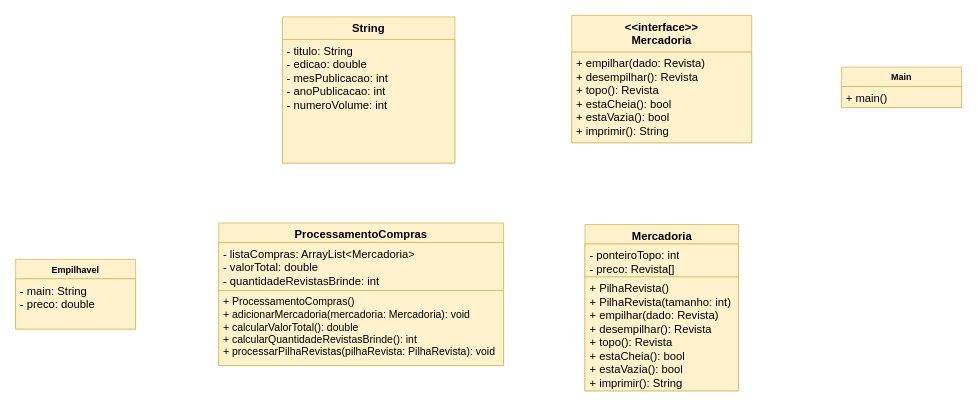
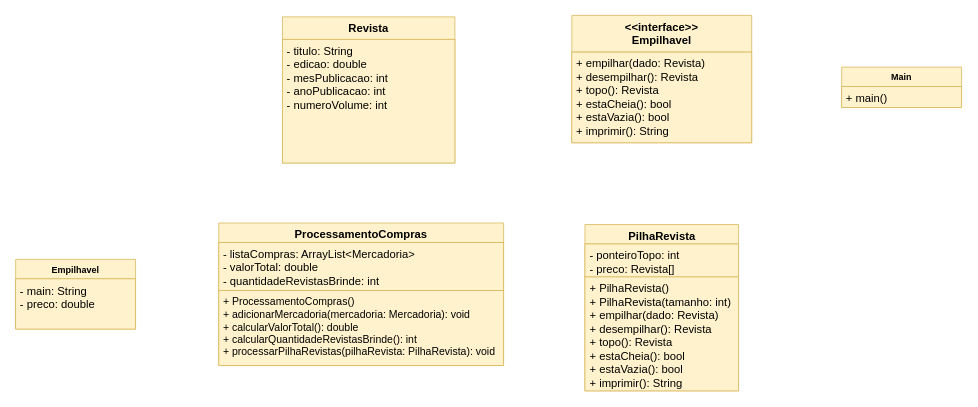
  <mxCell id="0" />
  <mxCell id="1" parent="0" />
- <mxCell id="2" value="&lt;font style=&quot;font-size: 15px;&quot;&gt;&amp;lt;&amp;lt;interface&amp;gt;&amp;gt;&lt;/font&gt;&lt;div style=&quot;font-size: 15px;&quot;&gt;&lt;font style=&quot;font-size: 15px;&quot;&gt;Mercadoria&lt;/font&gt;&lt;/div&gt;" style="swimlane;fontStyle=1;align=center;verticalAlign=top;childLayout=stackLayout;horizontal=1;startSize=49;horizontalStack=0;resizeParent=1;resizeParentMax=0;resizeLast=0;collapsible=1;marginBottom=0;whiteSpace=wrap;html=1;fillColor=#fff2cc;strokeColor=#d6b656;" vertex="1" parent="1"><mxGeometry x="762" y="20" width="240" height="170" as="geometry"><mxRectangle x="170" y="270" width="110" height="30" as="alternateBounds" /></mxGeometry></mxCell>
+ <mxCell id="2" value="&lt;font style=&quot;font-size: 15px;&quot;&gt;&amp;lt;&amp;lt;interface&amp;gt;&amp;gt;&lt;/font&gt;&lt;div style=&quot;font-size: 15px;&quot;&gt;&lt;font style=&quot;font-size: 15px;&quot;&gt;Empilhavel&lt;/font&gt;&lt;/div&gt;" style="swimlane;fontStyle=1;align=center;verticalAlign=top;childLayout=stackLayout;horizontal=1;startSize=49;horizontalStack=0;resizeParent=1;resizeParentMax=0;resizeLast=0;collapsible=1;marginBottom=0;whiteSpace=wrap;html=1;fillColor=#fff2cc;strokeColor=#d6b656;" vertex="1" parent="1"><mxGeometry x="762" y="20" width="240" height="170" as="geometry"><mxRectangle x="170" y="270" width="110" height="30" as="alternateBounds" /></mxGeometry></mxCell>
  <mxCell id="3" value="" style="line;strokeWidth=1;fillColor=none;align=left;verticalAlign=middle;spacingTop=-1;spacingLeft=3;spacingRight=3;rotatable=0;labelPosition=right;points=[];portConstraint=eastwest;strokeColor=inherit;" vertex="1" parent="2"><mxGeometry y="49" width="240" as="geometry" /></mxCell>
  <mxCell id="4" value="&lt;font style=&quot;font-size: 15px;&quot;&gt;+ empilhar(dado: Revista)&lt;/font&gt;&lt;div style=&quot;font-size: 15px;&quot;&gt;&lt;font style=&quot;font-size: 15px;&quot;&gt;+ desempilhar(): Revista&lt;/font&gt;&lt;/div&gt;&lt;div style=&quot;font-size: 15px;&quot;&gt;&lt;font style=&quot;font-size: 15px;&quot;&gt;+ topo(): Revista&lt;/font&gt;&lt;/div&gt;&lt;div style=&quot;font-size: 15px;&quot;&gt;&lt;font style=&quot;font-size: 15px;&quot;&gt;+ estaCheia(): bool&lt;/font&gt;&lt;/div&gt;&lt;div style=&quot;font-size: 15px;&quot;&gt;&lt;font style=&quot;font-size: 15px;&quot;&gt;+ estaVazia(): bool&lt;/font&gt;&lt;/div&gt;&lt;div style=&quot;font-size: 15px;&quot;&gt;&lt;font style=&quot;font-size: 15px;&quot;&gt;+ imprimir(): String&lt;/font&gt;&lt;/div&gt;" style="text;strokeColor=#d6b656;fillColor=#fff2cc;align=left;verticalAlign=top;spacingLeft=4;spacingRight=4;overflow=hidden;rotatable=0;points=[[0,0.5],[1,0.5]];portConstraint=eastwest;whiteSpace=wrap;html=1;" vertex="1" parent="2"><mxGeometry y="49" width="240" height="121" as="geometry" /></mxCell>
- <mxCell id="5" value="&lt;font style=&quot;font-size: 15px;&quot;&gt;String&lt;/font&gt;" style="swimlane;fontStyle=1;align=center;verticalAlign=top;childLayout=stackLayout;horizontal=1;startSize=30;horizontalStack=0;resizeParent=1;resizeParentMax=0;resizeLast=0;collapsible=1;marginBottom=0;whiteSpace=wrap;html=1;fillColor=#fff2cc;strokeColor=#d6b656;" vertex="1" parent="1"><mxGeometry x="376" y="22" width="230" height="195" as="geometry"><mxRectangle x="170" y="270" width="110" height="30" as="alternateBounds" /></mxGeometry></mxCell>
+ <mxCell id="5" value="&lt;font style=&quot;font-size: 15px;&quot;&gt;Revista&lt;/font&gt;" style="swimlane;fontStyle=1;align=center;verticalAlign=top;childLayout=stackLayout;horizontal=1;startSize=30;horizontalStack=0;resizeParent=1;resizeParentMax=0;resizeLast=0;collapsible=1;marginBottom=0;whiteSpace=wrap;html=1;fillColor=#fff2cc;strokeColor=#d6b656;" vertex="1" parent="1"><mxGeometry x="376" y="22" width="230" height="195" as="geometry"><mxRectangle x="170" y="270" width="110" height="30" as="alternateBounds" /></mxGeometry></mxCell>
  <mxCell id="6" value="" style="line;strokeWidth=1;fillColor=none;align=left;verticalAlign=middle;spacingTop=-1;spacingLeft=3;spacingRight=3;rotatable=0;labelPosition=right;points=[];portConstraint=eastwest;strokeColor=inherit;" vertex="1" parent="5"><mxGeometry y="30" width="230" as="geometry" /></mxCell>
  <mxCell id="7" value="&lt;span style=&quot;font-size: 15px;&quot;&gt;- titulo: String&lt;/span&gt;&lt;div&gt;&lt;span style=&quot;font-size: 15px;&quot;&gt;- edicao: double&lt;/span&gt;&lt;/div&gt;&lt;div&gt;&lt;span style=&quot;font-size: 15px;&quot;&gt;- mesPublicacao: int&lt;/span&gt;&lt;/div&gt;&lt;div&gt;&lt;span style=&quot;font-size: 15px;&quot;&gt;- anoPublicacao: int&lt;/span&gt;&lt;/div&gt;&lt;div&gt;&lt;span style=&quot;font-size: 15px;&quot;&gt;- numeroVolume: int&lt;/span&gt;&lt;/div&gt;&lt;div&gt;&lt;span style=&quot;font-size: 15px;&quot;&gt;&lt;br&gt;&lt;/span&gt;&lt;/div&gt;" style="text;strokeColor=#d6b656;fillColor=#fff2cc;align=left;verticalAlign=top;spacingLeft=4;spacingRight=4;overflow=hidden;rotatable=0;points=[[0,0.5],[1,0.5]];portConstraint=eastwest;whiteSpace=wrap;html=1;" vertex="1" parent="5"><mxGeometry y="30" width="230" height="165" as="geometry" /></mxCell>
  <mxCell id="8" value="Main" style="swimlane;fontStyle=1;align=center;verticalAlign=top;childLayout=stackLayout;horizontal=1;startSize=26;horizontalStack=0;resizeParent=1;resizeParentMax=0;resizeLast=0;collapsible=1;marginBottom=0;whiteSpace=wrap;html=1;fillColor=#fff2cc;strokeColor=#d6b656;" vertex="1" parent="1"><mxGeometry x="1122" y="89" width="160" height="54" as="geometry" /></mxCell>
  <mxCell id="9" value="&lt;font style=&quot;font-size: 15px;&quot;&gt;+ main()&lt;/font&gt;" style="text;strokeColor=#d6b656;fillColor=#fff2cc;align=left;verticalAlign=top;spacingLeft=4;spacingRight=4;overflow=hidden;rotatable=0;points=[[0,0.5],[1,0.5]];portConstraint=eastwest;whiteSpace=wrap;html=1;" vertex="1" parent="8"><mxGeometry y="26" width="160" height="28" as="geometry" /></mxCell>
- <mxCell id="10" value="&lt;font style=&quot;font-size: 15px;&quot;&gt;Mercadoria&lt;/font&gt;" style="swimlane;fontStyle=1;align=center;verticalAlign=top;childLayout=stackLayout;horizontal=1;startSize=26;horizontalStack=0;resizeParent=1;resizeParentMax=0;resizeLast=0;collapsible=1;marginBottom=0;whiteSpace=wrap;html=1;fillColor=#fff2cc;strokeColor=#d6b656;" vertex="1" parent="1"><mxGeometry x="779.5" y="299" width="205" height="222" as="geometry" /></mxCell>
+ <mxCell id="10" value="&lt;font style=&quot;font-size: 15px;&quot;&gt;PilhaRevista&lt;/font&gt;" style="swimlane;fontStyle=1;align=center;verticalAlign=top;childLayout=stackLayout;horizontal=1;startSize=26;horizontalStack=0;resizeParent=1;resizeParentMax=0;resizeLast=0;collapsible=1;marginBottom=0;whiteSpace=wrap;html=1;fillColor=#fff2cc;strokeColor=#d6b656;" vertex="1" parent="1"><mxGeometry x="779.5" y="299" width="205" height="222" as="geometry" /></mxCell>
  <mxCell id="11" value="&lt;font style=&quot;font-size: 15px;&quot;&gt;- ponteiroTopo: int&lt;/font&gt;&lt;div style=&quot;font-size: 15px;&quot;&gt;&lt;font style=&quot;font-size: 15px;&quot;&gt;- preco: Revista[]&lt;/font&gt;&lt;/div&gt;" style="text;strokeColor=#d6b656;fillColor=#fff2cc;align=left;verticalAlign=top;spacingLeft=4;spacingRight=4;overflow=hidden;rotatable=0;points=[[0,0.5],[1,0.5]];portConstraint=eastwest;whiteSpace=wrap;html=1;" vertex="1" parent="10"><mxGeometry y="26" width="205" height="44" as="geometry" /></mxCell>
  <mxCell id="12" value="&lt;font style=&quot;font-size: 15px;&quot;&gt;+ PilhaRevista()&lt;/font&gt;&lt;div style=&quot;font-size: 15px;&quot;&gt;&lt;font style=&quot;font-size: 15px;&quot;&gt;+ PilhaRevista(tamanho: int)&lt;/font&gt;&lt;/div&gt;&lt;div style=&quot;font-size: 15px;&quot;&gt;&lt;font style=&quot;font-size: 15px;&quot;&gt;+ empilhar(dado: Revista)&lt;/font&gt;&lt;/div&gt;&lt;div style=&quot;font-size: 15px;&quot;&gt;&lt;font style=&quot;font-size: 15px;&quot;&gt;+ desempilhar(): Revista&lt;/font&gt;&lt;/div&gt;&lt;div style=&quot;font-size: 15px;&quot;&gt;&lt;font style=&quot;font-size: 15px;&quot;&gt;+ topo(): Revista&lt;/font&gt;&lt;/div&gt;&lt;div style=&quot;font-size: 15px;&quot;&gt;&lt;font style=&quot;font-size: 15px;&quot;&gt;+ estaCheia(): bool&lt;/font&gt;&lt;/div&gt;&lt;div style=&quot;font-size: 15px;&quot;&gt;&lt;font style=&quot;font-size: 15px;&quot;&gt;+ estaVazia(): bool&lt;/font&gt;&lt;/div&gt;&lt;div style=&quot;font-size: 15px;&quot;&gt;&lt;font style=&quot;font-size: 15px;&quot;&gt;+ imprimir(): String&lt;/font&gt;&lt;/div&gt;" style="text;strokeColor=#d6b656;fillColor=#fff2cc;align=left;verticalAlign=top;spacingLeft=4;spacingRight=4;overflow=hidden;rotatable=0;points=[[0,0.5],[1,0.5]];portConstraint=eastwest;whiteSpace=wrap;html=1;" vertex="1" parent="10"><mxGeometry y="70" width="205" height="152" as="geometry" /></mxCell>
  <mxCell id="13" value="&lt;span style=&quot;font-size: 15px;&quot;&gt;ProcessamentoCompras&lt;/span&gt;" style="swimlane;fontStyle=1;align=center;verticalAlign=top;childLayout=stackLayout;horizontal=1;startSize=26;horizontalStack=0;resizeParent=1;resizeParentMax=0;resizeLast=0;collapsible=1;marginBottom=0;whiteSpace=wrap;html=1;fillColor=#fff2cc;strokeColor=#d6b656;" vertex="1" parent="1"><mxGeometry x="291" y="297" width="380" height="190" as="geometry" /></mxCell>
  <mxCell id="14" value="&lt;span style=&quot;font-size: 15px;&quot;&gt;- listaCompras: ArrayList&amp;lt;Mercadoria&amp;gt;&lt;/span&gt;&lt;div&gt;&lt;span style=&quot;font-size: 15px;&quot;&gt;- valorTotal: double&lt;/span&gt;&lt;/div&gt;&lt;div&gt;&lt;span style=&quot;font-size: 15px;&quot;&gt;- quantidadeRevistasBrinde: int&lt;/span&gt;&lt;/div&gt;&lt;div&gt;&lt;span style=&quot;font-size: 15px;&quot;&gt;&lt;br&gt;&lt;/span&gt;&lt;/div&gt;&lt;div&gt;&lt;span style=&quot;font-size: 15px;&quot;&gt;&lt;br&gt;&lt;/span&gt;&lt;/div&gt;" style="text;strokeColor=#d6b656;fillColor=#fff2cc;align=left;verticalAlign=top;spacingLeft=4;spacingRight=4;overflow=hidden;rotatable=0;points=[[0,0.5],[1,0.5]];portConstraint=eastwest;whiteSpace=wrap;html=1;" vertex="1" parent="13"><mxGeometry y="26" width="380" height="64" as="geometry" /></mxCell>
  <mxCell id="15" value="&lt;font style=&quot;font-size: 14px;&quot;&gt;+ ProcessamentoCompras()&lt;/font&gt;&lt;div style=&quot;font-size: 14px;&quot;&gt;&lt;font style=&quot;font-size: 14px;&quot;&gt;&lt;span style=&quot;background-color: initial;&quot;&gt;+ adicionarMercadoria(mercadoria: Mercadoria): void&lt;/span&gt;&lt;br&gt;&lt;/font&gt;&lt;/div&gt;&lt;div style=&quot;font-size: 14px;&quot;&gt;&lt;font style=&quot;font-size: 14px;&quot;&gt;+ calcularValorTotal(): double&lt;/font&gt;&lt;/div&gt;&lt;div style=&quot;font-size: 14px;&quot;&gt;&lt;font style=&quot;font-size: 14px;&quot;&gt;+ calcularQuantidadeRevistasBrinde(): int&lt;/font&gt;&lt;/div&gt;&lt;div style=&quot;font-size: 14px;&quot;&gt;&lt;font style=&quot;font-size: 14px;&quot;&gt;+ processarPilhaRevistas(pilhaRevista: PilhaRevista): void&lt;/font&gt;&lt;/div&gt;" style="text;strokeColor=#d6b656;fillColor=#fff2cc;align=left;verticalAlign=top;spacingLeft=4;spacingRight=4;overflow=hidden;rotatable=0;points=[[0,0.5],[1,0.5]];portConstraint=eastwest;whiteSpace=wrap;html=1;" vertex="1" parent="13"><mxGeometry y="90" width="380" height="100" as="geometry" /></mxCell>
  <mxCell id="16" value="Empilhavel" style="swimlane;fontStyle=1;align=center;verticalAlign=top;childLayout=stackLayout;horizontal=1;startSize=26;horizontalStack=0;resizeParent=1;resizeParentMax=0;resizeLast=0;collapsible=1;marginBottom=0;whiteSpace=wrap;html=1;fillColor=#fff2cc;strokeColor=#d6b656;" vertex="1" parent="1"><mxGeometry x="20" y="345.5" width="160" height="93" as="geometry" /></mxCell>
  <mxCell id="17" value="&lt;span style=&quot;font-size: 15px;&quot;&gt;- main: String&lt;/span&gt;&lt;div&gt;&lt;span style=&quot;font-size: 15px;&quot;&gt;- preco: double&lt;/span&gt;&lt;/div&gt;" style="text;strokeColor=#d6b656;fillColor=#fff2cc;align=left;verticalAlign=top;spacingLeft=4;spacingRight=4;overflow=hidden;rotatable=0;points=[[0,0.5],[1,0.5]];portConstraint=eastwest;whiteSpace=wrap;html=1;" vertex="1" parent="16"><mxGeometry y="26" width="160" height="67" as="geometry" /></mxCell>
